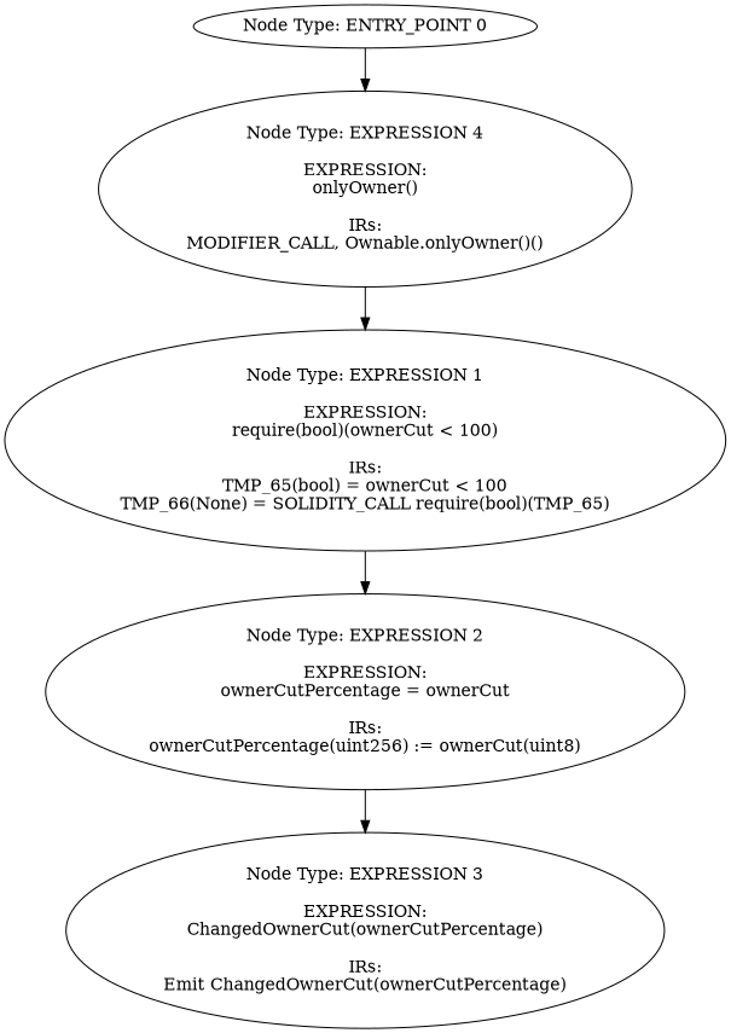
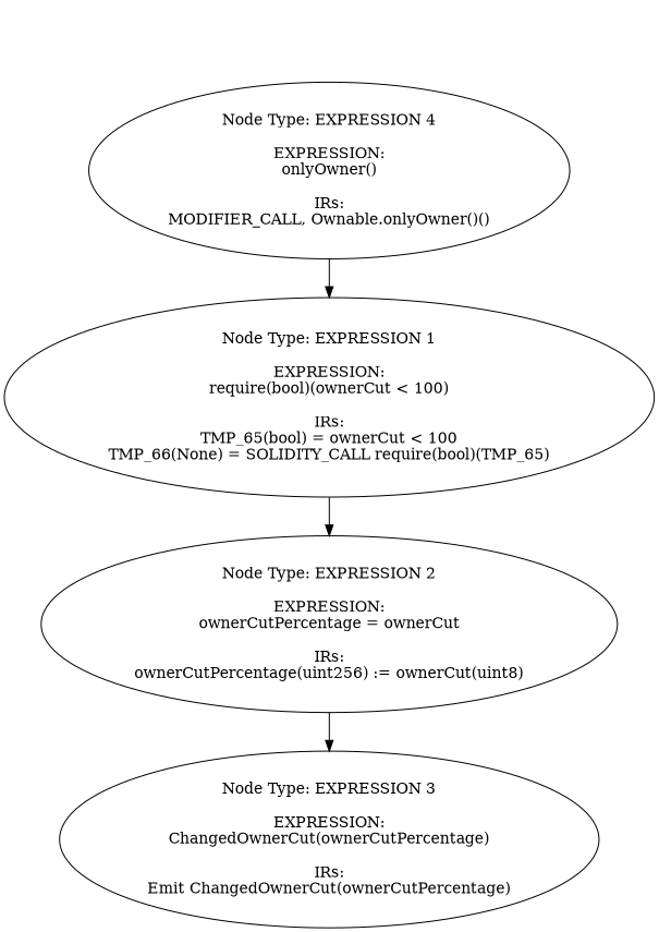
  digraph {
-   n1 [label="Node Type: ENTRY_POINT 0\n"]
    n2 [label="Node Type: EXPRESSION 4\n\nEXPRESSION:\nonlyOwner()\n\nIRs:\nMODIFIER_CALL, Ownable.onlyOwner()()"]
    n3 [label="Node Type: EXPRESSION 1\n\nEXPRESSION:\nrequire(bool)(ownerCut < 100)\n\nIRs:\nTMP_65(bool) = ownerCut < 100\nTMP_66(None) = SOLIDITY_CALL require(bool)(TMP_65)"]
    n4 [label="Node Type: EXPRESSION 2\n\nEXPRESSION:\nownerCutPercentage = ownerCut\n\nIRs:\nownerCutPercentage(uint256) := ownerCut(uint8)"]
    n5 [label="Node Type: EXPRESSION 3\n\nEXPRESSION:\nChangedOwnerCut(ownerCutPercentage)\n\nIRs:\nEmit ChangedOwnerCut(ownerCutPercentage)"]
-   n1 -> n2
    n2 -> n3
    n3 -> n4
    n4 -> n5
  }
